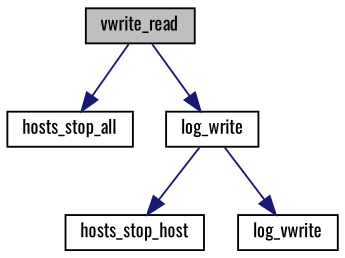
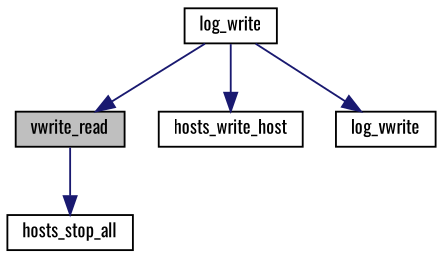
  digraph {
    fontname=Oswald
    rankdir=TB
    node [color=black fontname=Oswald fontsize=10 shape=record]
    edge [color=midnightblue fontname=Oswald fontsize=10 labelfontname=FreeSans labelfontsize=10 style=solid]
    n1 [fillcolor=grey75 fontcolor=black height=0.2 label=vwrite_read style=filled width=0.4]
    n2 [height=0.2 label=hosts_stop_all width=0.4]
    n3 [height=0.2 label=log_write width=0.4]
-   n4 [height=0.2 label=hosts_stop_host width=0.4]
+   n4 [height=0.2 label=hosts_write_host width=0.4]
    n5 [height=0.2 label=log_vwrite width=0.4]
    n1 -> n2
-   n1 -> n3
+   n3 -> n1
    n3 -> n4
    n3 -> n5
  }
